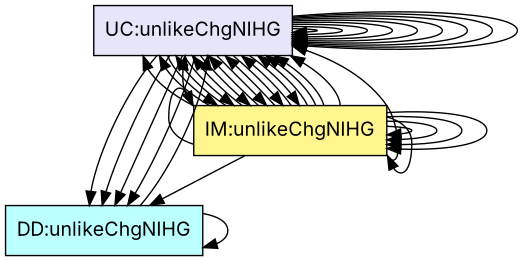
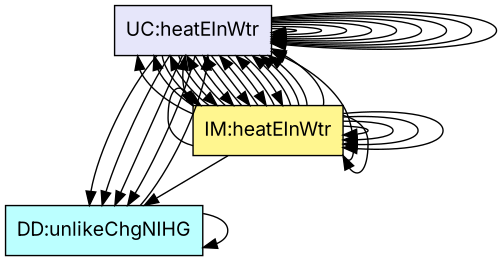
  digraph {
    fontname=Inter
    node [color=black fontname=Inter shape=box style=filled]
    edge [fontname=Inter headport=assumpWAL tailport=eBalanceOnWtrRC]
-   n1 [fillcolor=lavender label="UC:unlikeChgNIHG"]
+   n1 [fillcolor=lavender label="UC:heatEInWtr"]
    n2 [fillcolor=paleturquoise1 label="DD:unlikeChgNIHG"]
-   n3 [fillcolor=khaki1 label="IM:unlikeChgNIHG"]
+   n3 [fillcolor=khaki1 label="IM:heatEInWtr"]
    subgraph sub_1 {
      rank=same
      n1
    }
    subgraph sub_2 {
      rank=same
      n2
    }
    subgraph sub_3 {
      rank=same
      n3
    }
    subgraph sub_4 {
      rank=same
      n3
    }
    subgraph sub_5 {
      rank=same
      n3
    }
    subgraph sub_6 {
      rank=same
      n1
    }
    subgraph sub_7 {
      rank=same
      n1
    }
    subgraph sub_8 {
      rank=same
      n1
    }
    n1 -> n1 [headport=inputValues tailport=findMass]
    n1 -> n1 [headport=inputValues tailport=outputInputDerivVals]
    n1 -> n1 [headport=findMass tailport=outputInputDerivVals]
    n1 -> n1 [headport=assumpTHCCoT tailport=likeChgTCVOD]
    n1 -> n1 [headport=assumpTHCCoL tailport=likeChgTCVOL]
    n1 -> n1 [headport=assumpCTNTD tailport=likeChgDT]
    n1 -> n1 [headport=assumpPIT tailport=likeChgTLH]
    n1 -> n1 [tailport=unlikeChgWFS]
    n1 -> n1 [headport=assumpNIHGBW tailport=unlikeChgNIHG]
    n1 -> n2 [headport=wMass tailport=findMass]
    n1 -> n2 [headport=wVol tailport=findMass]
    n1 -> n2 [headport=tankVol tailport=findMass]
    n1 -> n2 [headport=tauW tailport=outputInputDerivVals]
    n1 -> n3 [headport=eBalanceOnWtrRC tailport=findMass]
    n1 -> n3 [headport=eBalanceOnWtrRC tailport=calcValues]
    n1 -> n3 [headport=heatEInWtrIM tailport=calcValues]
    n1 -> n3 [headport=eBalanceOnWtrRC tailport=outputValues]
    n1 -> n3 [headport=heatEInWtrIM tailport=outputValues]
    n1 -> n3 [headport=eBalanceOnWtrRC tailport=unlikeChgNIHG]
    n2 -> n1 [headport=assumpVCN tailport=wVol]
    n2 -> n2 [headport=tankVol tailport=wVol]
    n3 -> n1 [headport=assumpTEO tailport=consThermECS]
    n3 -> n1 [tailport=sensHeat]
    n3 -> n1 [headport=assumpHTCC tailport=nwtnCoolingTM]
    n3 -> n1 [headport=assumpCWTAT tailport=rocTempSimpRC]
    n3 -> n1 [headport=assumpDWCoW tailport=rocTempSimpRC]
    n3 -> n1 [headport=assumpSHECoW tailport=rocTempSimpRC]
    n3 -> n1 [headport=assumpLCCCW tailport=htFluxC]
    n3 -> n1 [headport=assumpTHCCoT tailport=htFluxC]
    n3 -> n1
    n3 -> n1 [headport=assumpPIT]
    n3 -> n1 [headport=assumpNIHGBW]
    n3 -> n1 [tailport=heatEInWtrIM]
    n3 -> n1 [headport=assumpAPT tailport=heatEInWtrIM]
    n3 -> n2 [headport=tauW]
    n3 -> n3 [headport=consThermECS tailport=rocTempSimpRC]
    n3 -> n3 [headport=rocTempSimpRC tailport=rocTempSimpRC]
    n3 -> n3 [headport=nwtnCoolingTM tailport=htFluxC]
    n3 -> n3 [headport=rocTempSimpRC]
    n3 -> n3 [headport=htFluxC]
    n3 -> n3 [headport=sensHeat tailport=heatEInWtrIM]
  }
